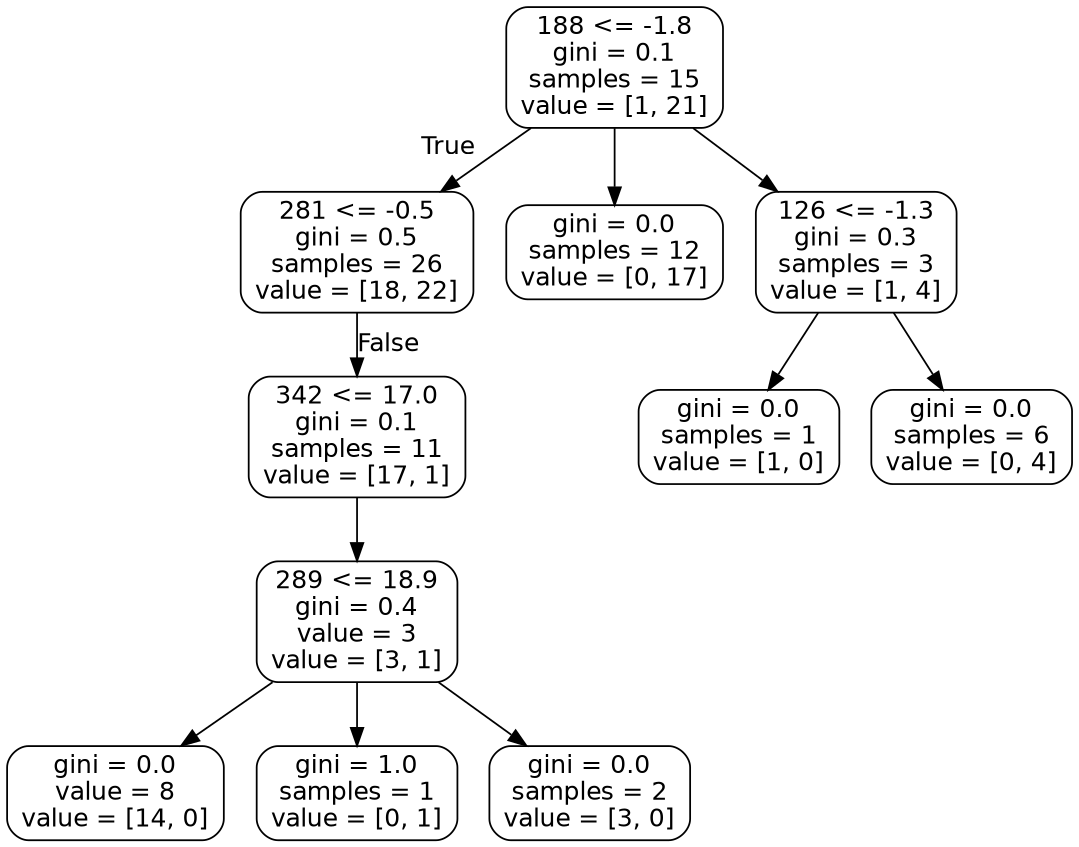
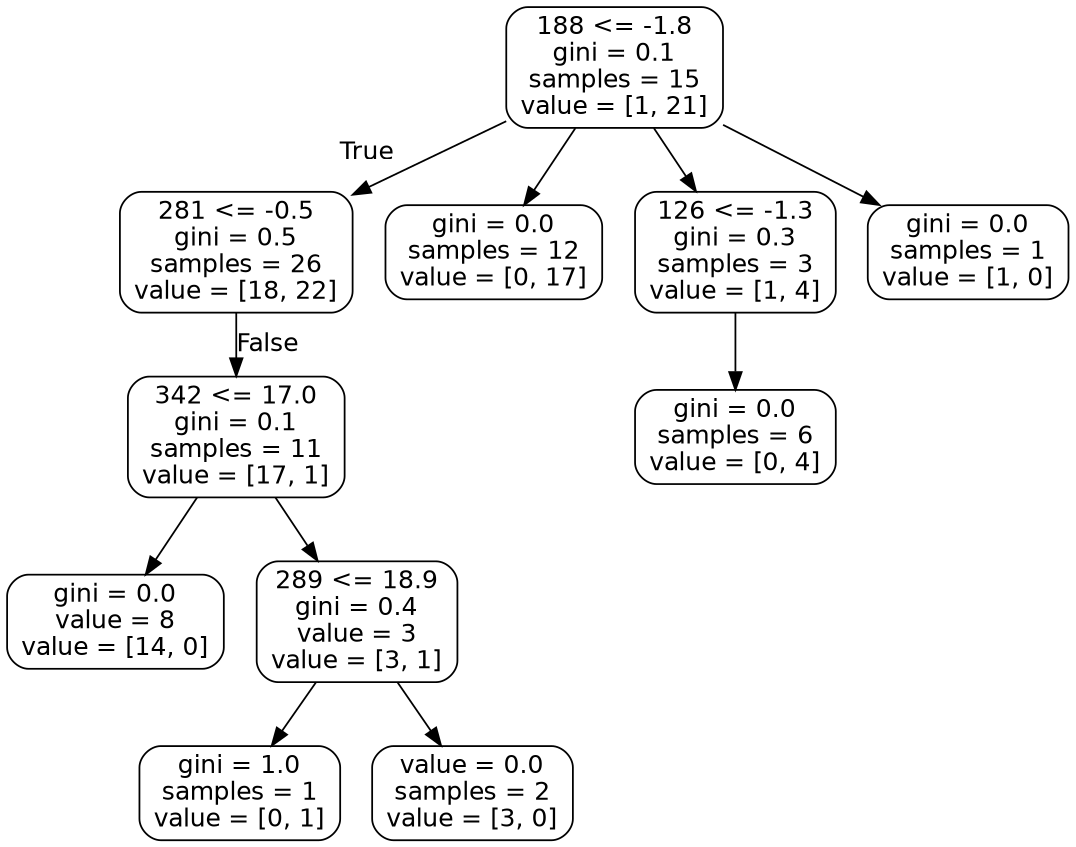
  digraph {
    node [color=black fontname=helvetica shape=box style=rounded]
    edge [fontname=helvetica]
    n1 [label="281 <= -0.5\ngini = 0.5\nsamples = 26\nvalue = [18, 22]"]
    n2 [label="342 <= 17.0\ngini = 0.1\nsamples = 11\nvalue = [17, 1]"]
    n3 [label="188 <= -1.8\ngini = 0.1\nsamples = 15\nvalue = [1, 21]"]
    n4 [label="gini = 0.0\nsamples = 12\nvalue = [0, 17]"]
    n5 [label="126 <= -1.3\ngini = 0.3\nsamples = 3\nvalue = [1, 4]"]
    n6 [label="gini = 0.0\nvalue = 8\nvalue = [14, 0]"]
    n7 [label="289 <= 18.9\ngini = 0.4\nvalue = 3\nvalue = [3, 1]"]
    n8 [label="gini = 0.0\nsamples = 1\nvalue = [1, 0]"]
    n9 [label="gini = 0.0\nsamples = 6\nvalue = [0, 4]"]
    n10 [label="gini = 1.0\nsamples = 1\nvalue = [0, 1]"]
-   n11 [label="gini = 0.0\nsamples = 2\nvalue = [3, 0]"]
+   n11 [label="value = 0.0\nsamples = 2\nvalue = [3, 0]"]
    n1 -> n2 [headlabel=False labelangle=-45 labeldistance=2.5]
-   n7 -> n6
+   n2 -> n6
    n2 -> n7
    n3 -> n1 [headlabel=True labelangle=45 labeldistance=2.5]
    n3 -> n4
    n3 -> n5
-   n5 -> n8
+   n3 -> n8
    n5 -> n9
    n7 -> n10
    n7 -> n11
  }
